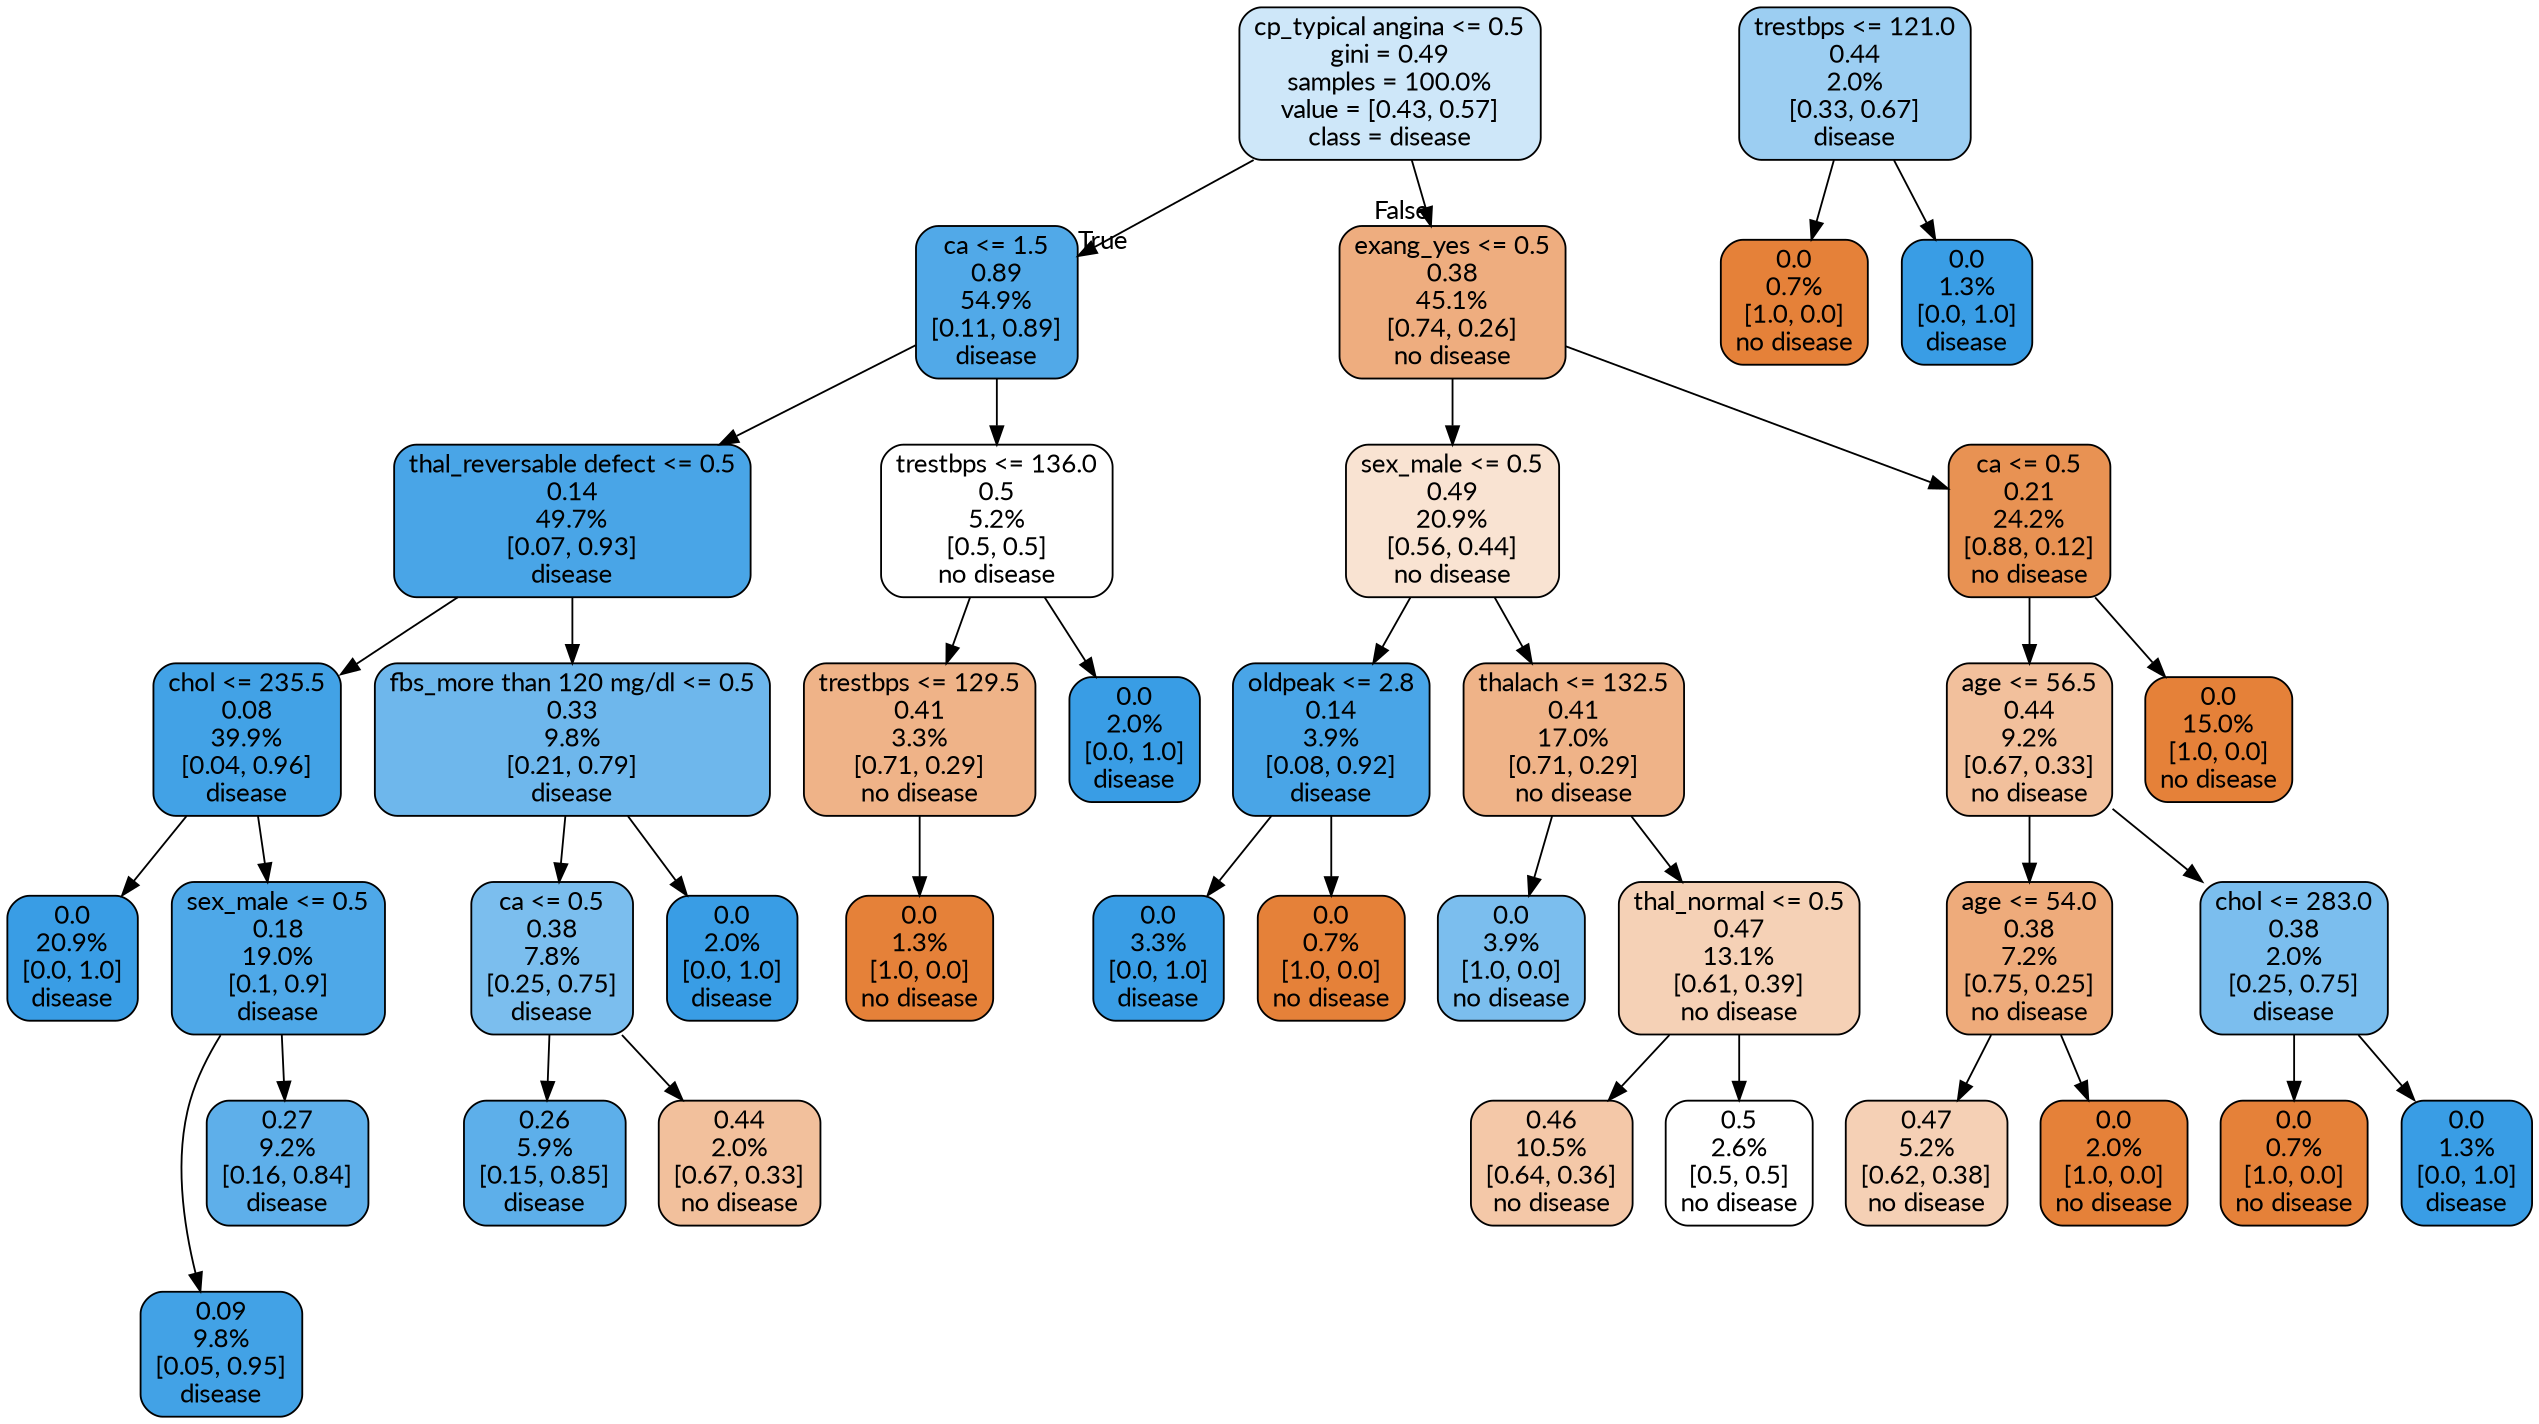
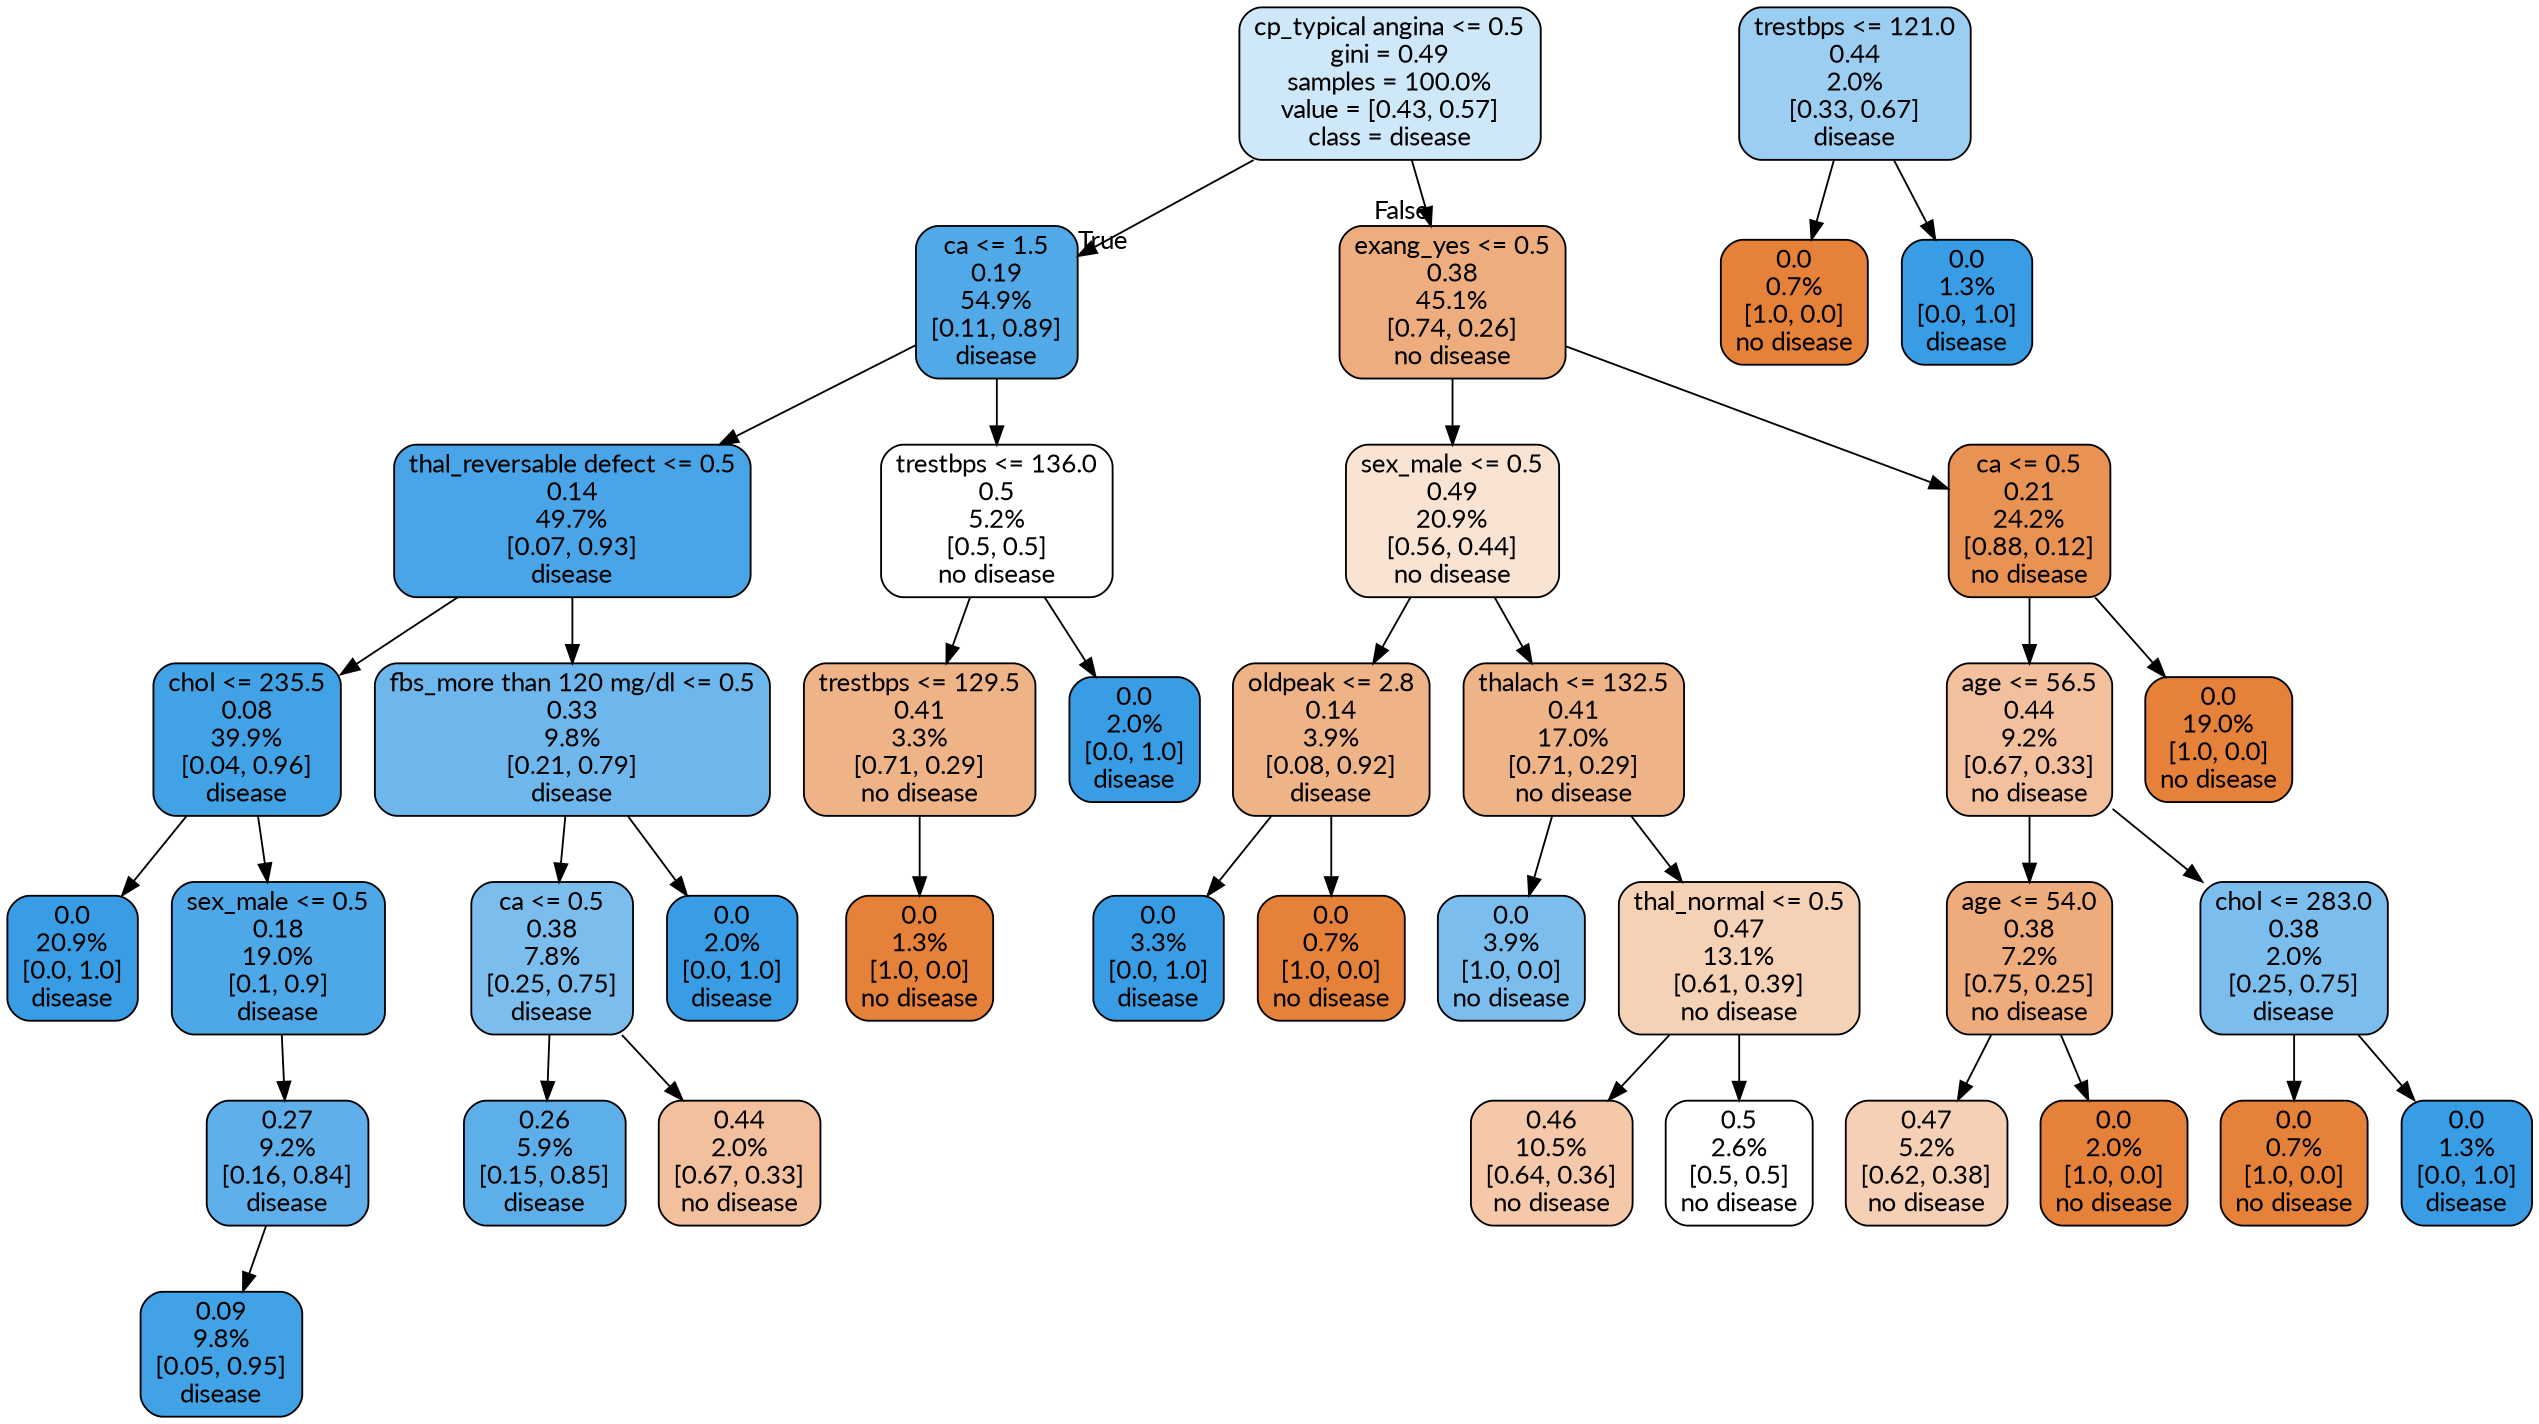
  digraph {
    fontname=Lato
    node [color=black fillcolor="#399de5" fontname=Lato shape=box style="filled, rounded"]
    edge [fontname=Lato]
    n1 [fillcolor="#cee7f9" label="cp_typical angina <= 0.5\ngini = 0.49\nsamples = 100.0%\nvalue = [0.43, 0.57]\nclass = disease"]
-   n2 [fillcolor="#51a9e8" label="ca <= 1.5\n0.89\n54.9%\n[0.11, 0.89]\ndisease"]
+   n2 [fillcolor="#51a9e8" label="ca <= 1.5\n0.19\n54.9%\n[0.11, 0.89]\ndisease"]
    n3 [fillcolor="#eead7f" label="exang_yes <= 0.5\n0.38\n45.1%\n[0.74, 0.26]\nno disease"]
    n4 [fillcolor="#49a5e7" label="thal_reversable defect <= 0.5\n0.14\n49.7%\n[0.07, 0.93]\ndisease"]
    n5 [fillcolor="#ffffff" label="trestbps <= 136.0\n0.5\n5.2%\n[0.5, 0.5]\nno disease"]
    n6 [fillcolor="#f9e3d2" label="sex_male <= 0.5\n0.49\n20.9%\n[0.56, 0.44]\nno disease"]
    n7 [fillcolor="#e89253" label="ca <= 0.5\n0.21\n24.2%\n[0.88, 0.12]\nno disease"]
    n8 [fillcolor="#42a2e6" label="chol <= 235.5\n0.08\n39.9%\n[0.04, 0.96]\ndisease"]
    n9 [fillcolor="#6eb7ec" label="fbs_more than 120 mg/dl <= 0.5\n0.33\n9.8%\n[0.21, 0.79]\ndisease"]
    n10 [fillcolor="#efb388" label="trestbps <= 129.5\n0.41\n3.3%\n[0.71, 0.29]\nno disease"]
    n11 [label="0.0\n2.0%\n[0.0, 1.0]\ndisease"]
    n12 [label="0.0\n20.9%\n[0.0, 1.0]\ndisease"]
    n13 [fillcolor="#4ea8e8" label="sex_male <= 0.5\n0.18\n19.0%\n[0.1, 0.9]\ndisease"]
    n14 [fillcolor="#7bbeee" label="ca <= 0.5\n0.38\n7.8%\n[0.25, 0.75]\ndisease"]
    n15 [label="0.0\n2.0%\n[0.0, 1.0]\ndisease"]
    n16 [fillcolor="#42a2e6" label="0.09\n9.8%\n[0.05, 0.95]\ndisease"]
    n17 [fillcolor="#5eafea" label="0.27\n9.2%\n[0.16, 0.84]\ndisease"]
    n18 [fillcolor="#5dafea" label="0.26\n5.9%\n[0.15, 0.85]\ndisease"]
    n19 [fillcolor="#f2c09c" label="0.44\n2.0%\n[0.67, 0.33]\nno disease"]
    n20 [fillcolor="#e58139" label="0.0\n1.3%\n[1.0, 0.0]\nno disease"]
    n21 [fillcolor="#9ccef2" label="trestbps <= 121.0\n0.44\n2.0%\n[0.33, 0.67]\ndisease"]
    n22 [fillcolor="#e58139" label="0.0\n0.7%\n[1.0, 0.0]\nno disease"]
    n23 [label="0.0\n1.3%\n[0.0, 1.0]\ndisease"]
-   n24 [fillcolor="#49a5e7" label="oldpeak <= 2.8\n0.14\n3.9%\n[0.08, 0.92]\ndisease"]
+   n24 [fillcolor="#efb388" label="oldpeak <= 2.8\n0.14\n3.9%\n[0.08, 0.92]\ndisease"]
    n25 [fillcolor="#efb388" label="thalach <= 132.5\n0.41\n17.0%\n[0.71, 0.29]\nno disease"]
    n26 [fillcolor="#f2c09c" label="age <= 56.5\n0.44\n9.2%\n[0.67, 0.33]\nno disease"]
-   n27 [fillcolor="#e58139" label="0.0\n15.0%\n[1.0, 0.0]\nno disease"]
+   n27 [fillcolor="#e58139" label="0.0\n19.0%\n[1.0, 0.0]\nno disease"]
    n28 [label="0.0\n3.3%\n[0.0, 1.0]\ndisease"]
    n29 [fillcolor="#e58139" label="0.0\n0.7%\n[1.0, 0.0]\nno disease"]
    n30 [fillcolor="#7bbeee" label="0.0\n3.9%\n[1.0, 0.0]\nno disease"]
    n31 [fillcolor="#f5d1b6" label="thal_normal <= 0.5\n0.47\n13.1%\n[0.61, 0.39]\nno disease"]
    n32 [fillcolor="#f4c8a8" label="0.46\n10.5%\n[0.64, 0.36]\nno disease"]
    n33 [fillcolor="#ffffff" label="0.5\n2.6%\n[0.5, 0.5]\nno disease"]
    n34 [fillcolor="#eeab7b" label="age <= 54.0\n0.38\n7.2%\n[0.75, 0.25]\nno disease"]
    n35 [fillcolor="#7bbeee" label="chol <= 283.0\n0.38\n2.0%\n[0.25, 0.75]\ndisease"]
    n36 [fillcolor="#f5d0b5" label="0.47\n5.2%\n[0.62, 0.38]\nno disease"]
    n37 [fillcolor="#e58139" label="0.0\n2.0%\n[1.0, 0.0]\nno disease"]
    n38 [fillcolor="#e58139" label="0.0\n0.7%\n[1.0, 0.0]\nno disease"]
    n39 [label="0.0\n1.3%\n[0.0, 1.0]\ndisease"]
    n1 -> n2 [headlabel=True labelangle=45 labeldistance=2.5]
    n1 -> n3 [headlabel=False labelangle=-45 labeldistance=2.5]
    n2 -> n4
    n2 -> n5
    n3 -> n6
    n3 -> n7
    n4 -> n8
    n4 -> n9
    n5 -> n10
    n5 -> n11
    n6 -> n24
    n6 -> n25
    n7 -> n26
    n7 -> n27
    n8 -> n12
    n8 -> n13
    n9 -> n14
    n9 -> n15
    n10 -> n20
-   n13 -> n16
+   n17 -> n16
    n13 -> n17
    n14 -> n18
    n14 -> n19
    n21 -> n22
    n21 -> n23
    n24 -> n28
    n24 -> n29
    n25 -> n30
    n25 -> n31
    n26 -> n34
    n26 -> n35
    n31 -> n32
    n31 -> n33
    n34 -> n36
    n34 -> n37
    n35 -> n38
    n35 -> n39
  }
